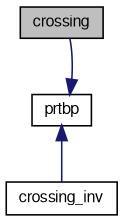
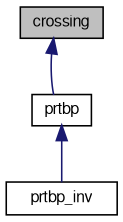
  digraph {
    rankdir=TB
    node [color=black fillcolor=white fontname=FreeSans fontsize=10 shape=record style=filled]
    edge [color=midnightblue dir=back fontname=FreeSans fontsize=10 labelfontname=FreeSans labelfontsize=10 style=solid]
    n1 [fillcolor=grey75 fontcolor=black height=0.2 label=crossing width=0.4]
    n2 [height=0.2 label=prtbp width=0.4]
-   n3 [height=0.2 label=crossing_inv width=0.4]
-   n2 -> n1
+   n3 [height=0.2 label=prtbp_inv width=0.4]
+   n1 -> n2
    n2 -> n3
  }
